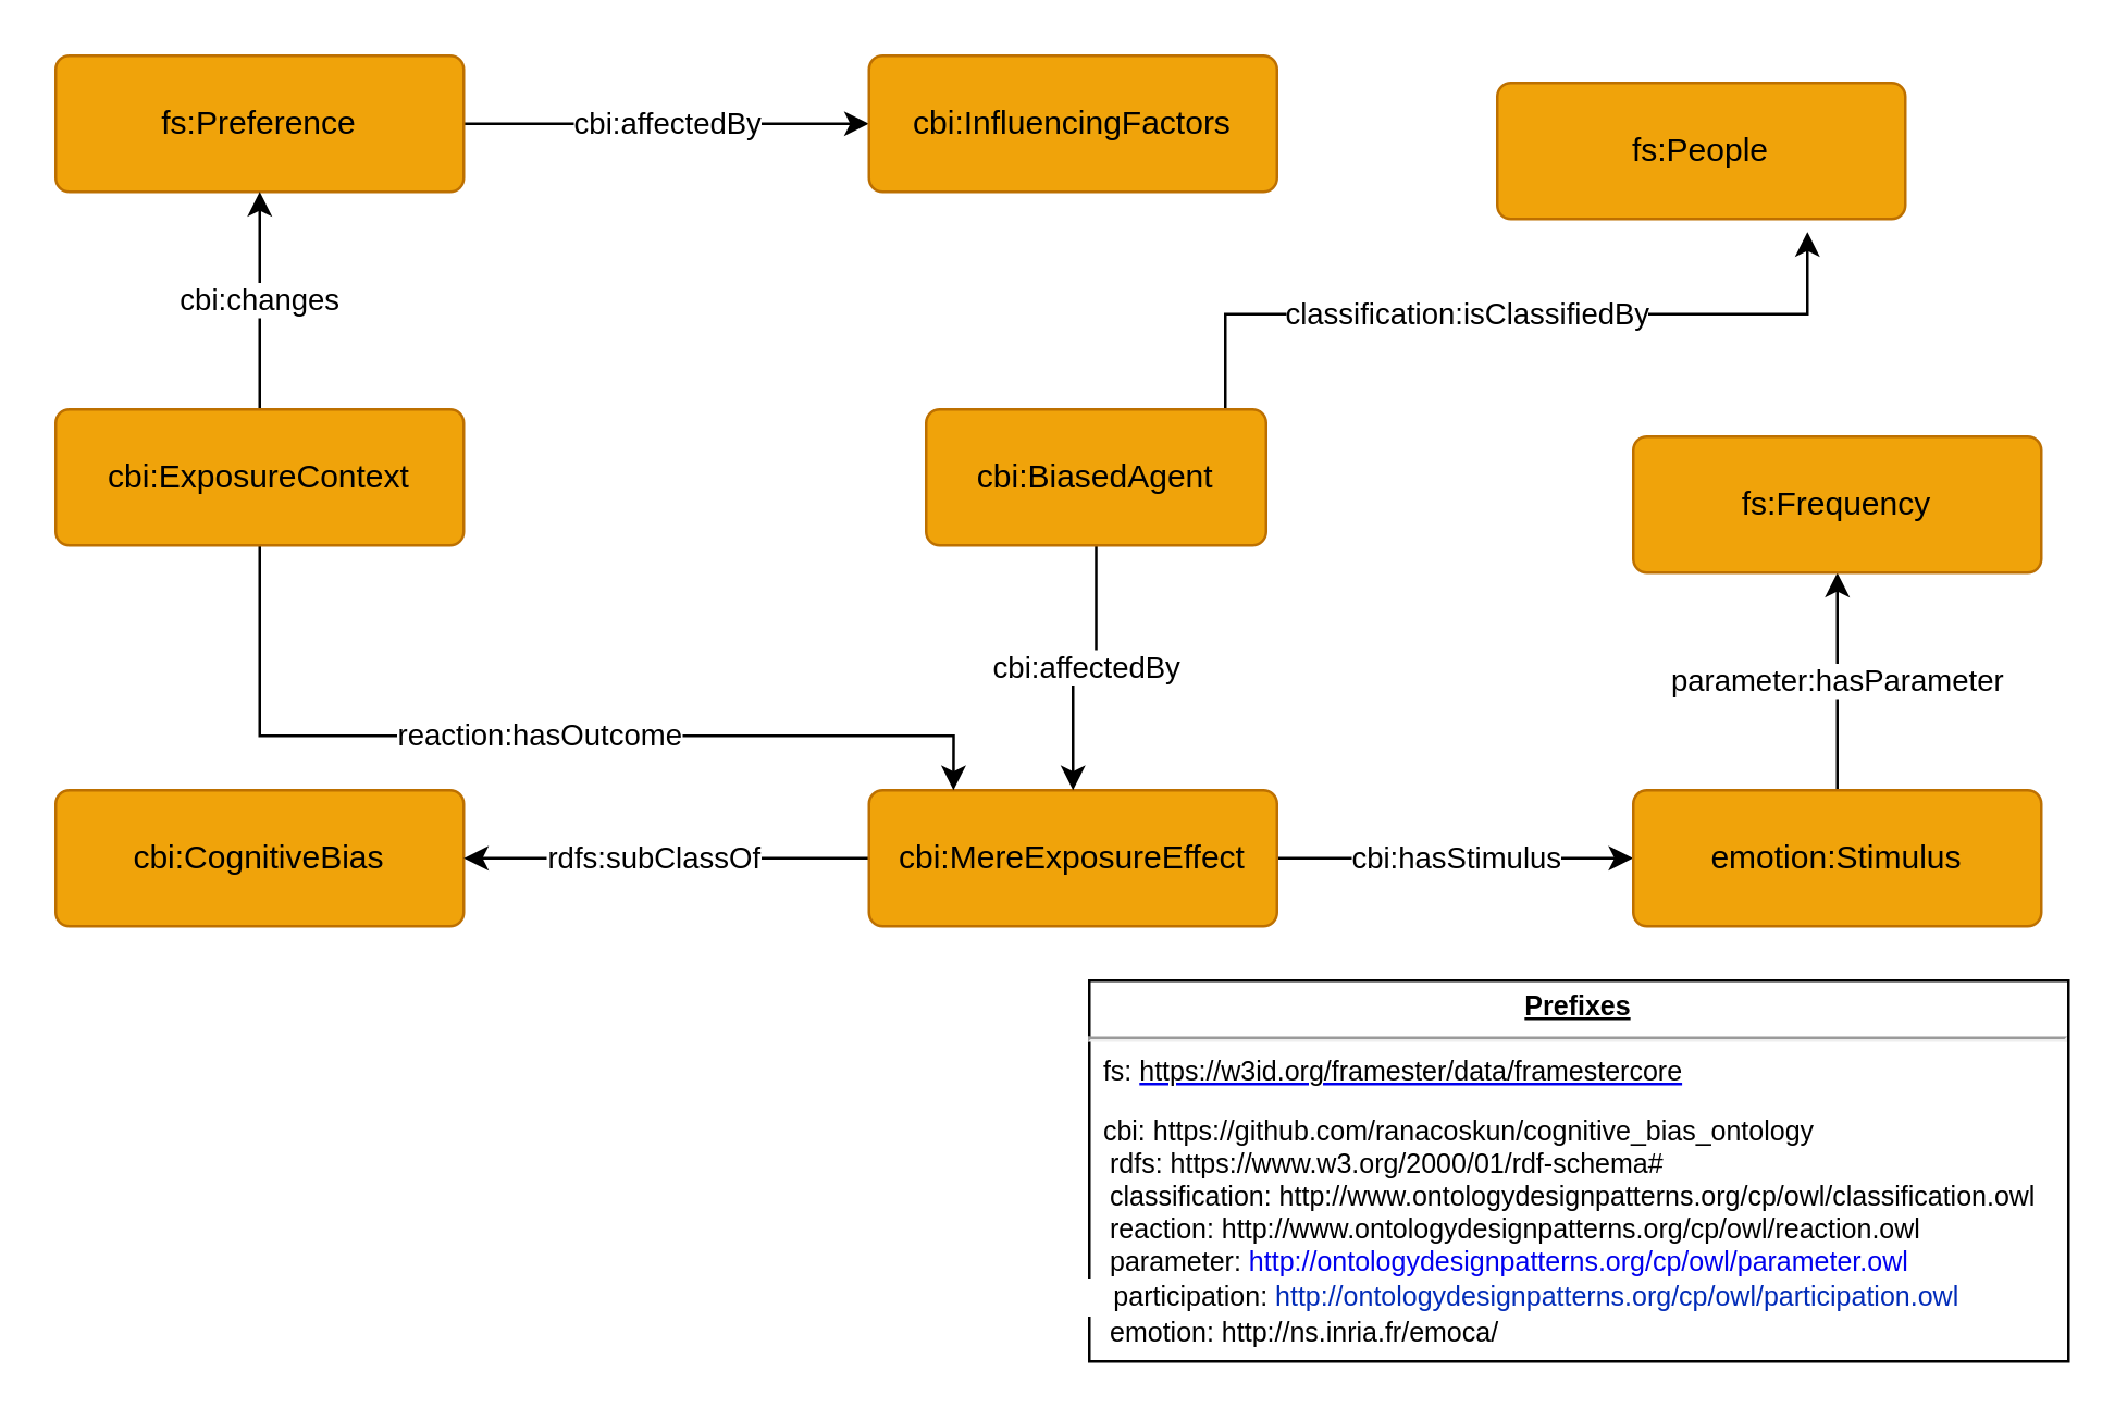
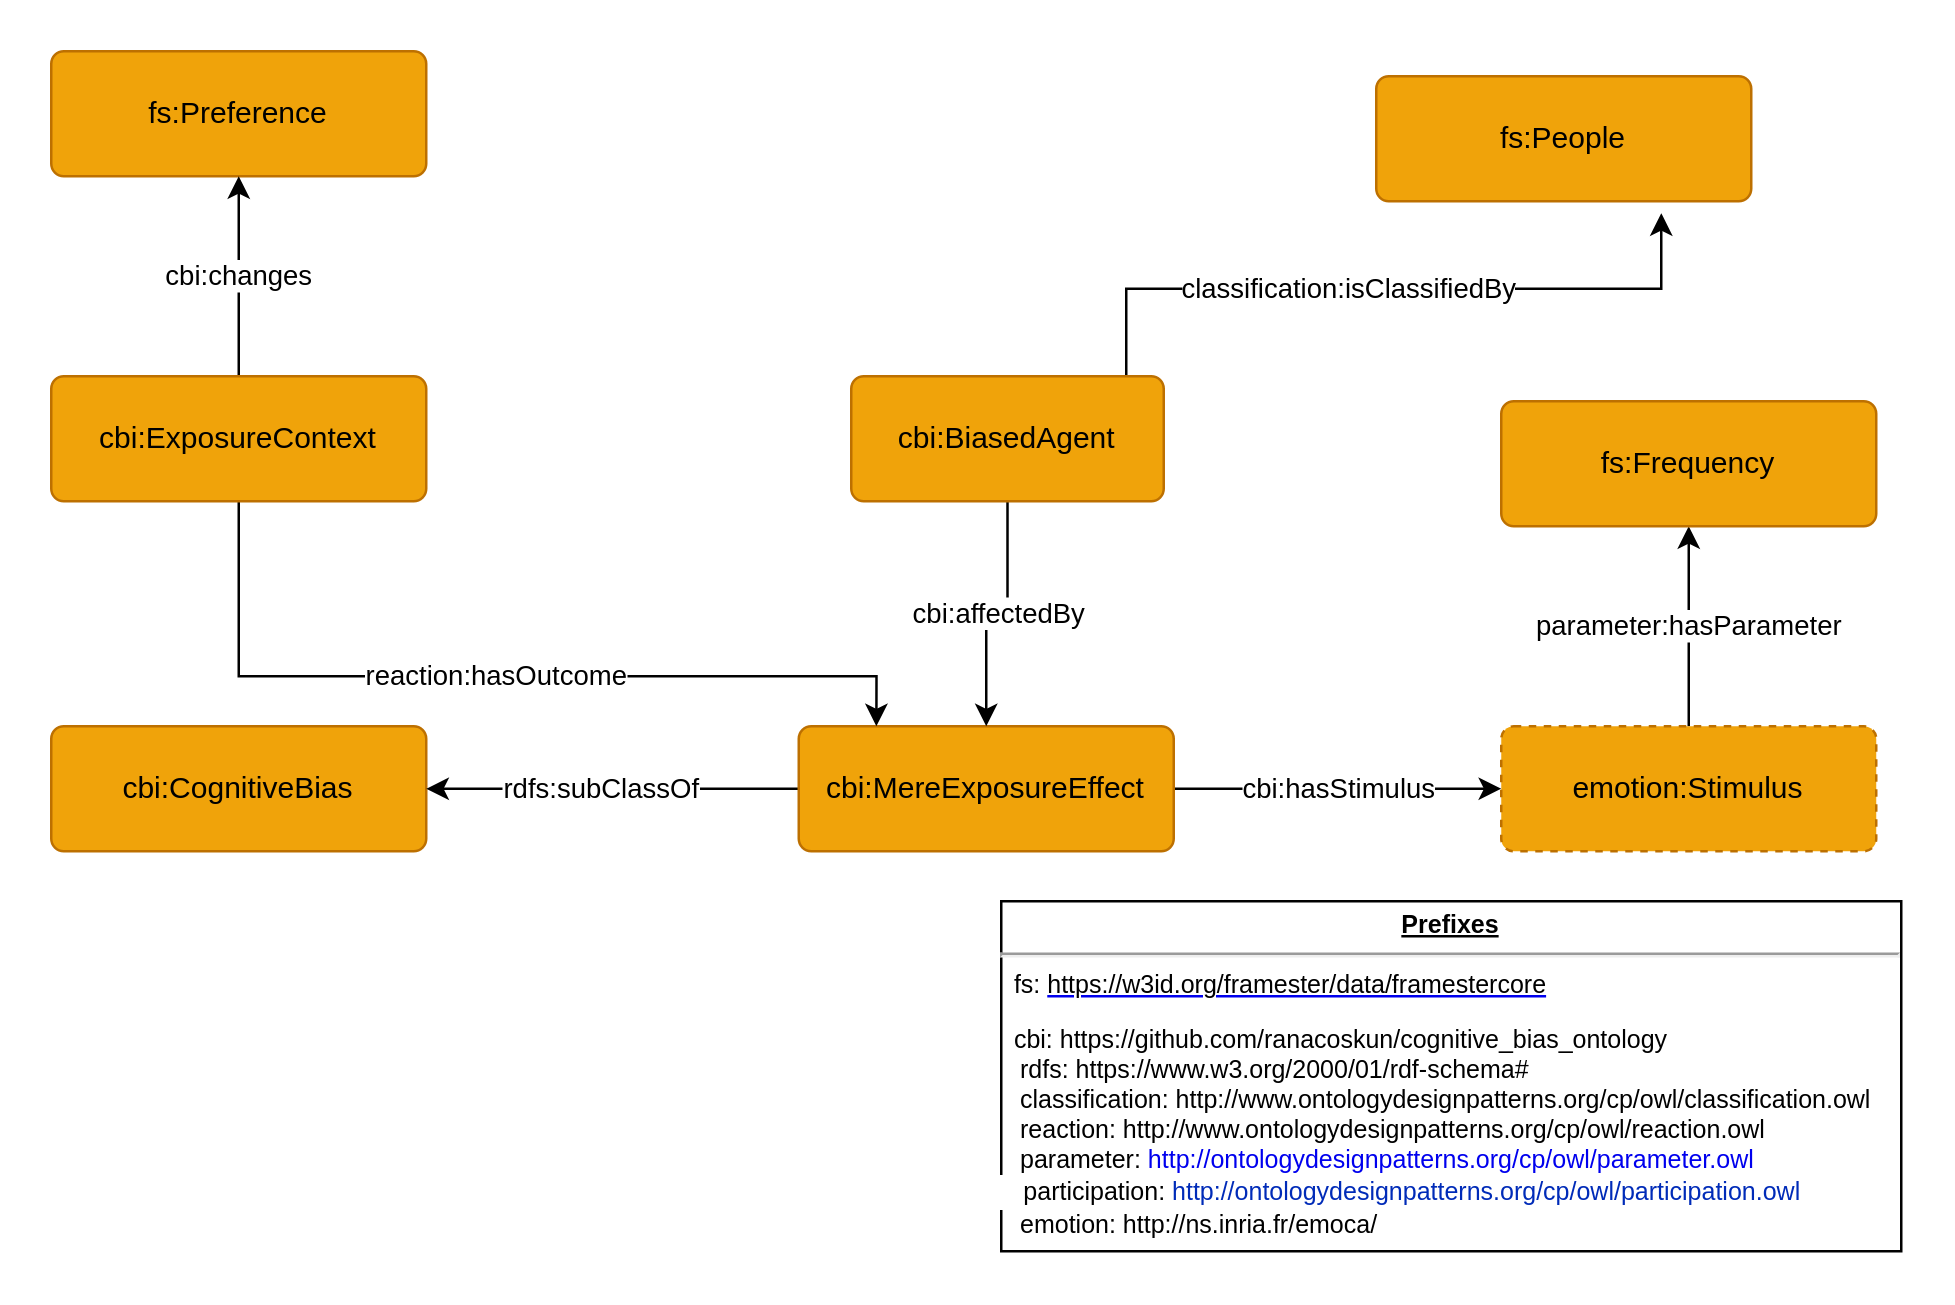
  <mxCell id="0" />
  <mxCell id="1" parent="0" />
  <mxCell id="2" value="cbi:CognitiveBias" style="rounded=1;arcSize=10;whiteSpace=wrap;html=1;align=center;fillColor=#f0a30a;strokeColor=#BD7000;fontColor=#000000;" parent="1" vertex="1"><mxGeometry x="20" y="290" width="150" height="50" as="geometry" /></mxCell>
  <mxCell id="3" value="cbi:hasStimulus" style="edgeStyle=orthogonalEdgeStyle;rounded=0;orthogonalLoop=1;jettySize=auto;html=1;exitX=1;exitY=0.5;exitDx=0;exitDy=0;" parent="1" source="5" target="7" edge="1"><mxGeometry relative="1" as="geometry" /></mxCell>
  <mxCell id="4" value="rdfs:subClassOf" style="edgeStyle=orthogonalEdgeStyle;rounded=0;orthogonalLoop=1;jettySize=auto;html=1;" parent="1" source="5" target="2" edge="1"><mxGeometry x="0.06" relative="1" as="geometry"><Array as="points"><mxPoint x="240" y="315" /><mxPoint x="240" y="315" /></Array><mxPoint as="offset" /></mxGeometry></mxCell>
  <mxCell id="5" value="cbi:MereExposureEffect" style="rounded=1;arcSize=10;whiteSpace=wrap;html=1;align=center;fillColor=#f0a30a;strokeColor=#BD7000;fontColor=#000000;" parent="1" vertex="1"><mxGeometry x="319" y="290" width="150" height="50" as="geometry" /></mxCell>
  <mxCell id="6" value="parameter:hasParameter" style="edgeStyle=orthogonalEdgeStyle;rounded=0;orthogonalLoop=1;jettySize=auto;html=1;exitX=0.5;exitY=0;exitDx=0;exitDy=0;" parent="1" source="7" target="13" edge="1"><mxGeometry relative="1" as="geometry" /></mxCell>
- <mxCell id="7" value="emotion:Stimulus" style="rounded=1;arcSize=10;whiteSpace=wrap;html=1;align=center;fillColor=#f0a30a;strokeColor=#BD7000;fontColor=#000000;" parent="1" vertex="1"><mxGeometry x="600" y="290" width="150" height="50" as="geometry" /></mxCell>
- <mxCell id="8" value="cbi:affectedBy" style="edgeStyle=orthogonalEdgeStyle;rounded=0;orthogonalLoop=1;jettySize=auto;html=1;" parent="1" source="9" target="14" edge="1"><mxGeometry relative="1" as="geometry" /></mxCell>
+ <mxCell id="7" value="emotion:Stimulus" style="rounded=1;arcSize=10;whiteSpace=wrap;html=1;align=center;fillColor=#f0a30a;strokeColor=#BD7000;fontColor=#000000;dashed=1;" parent="1" vertex="1"><mxGeometry x="600" y="290" width="150" height="50" as="geometry" /></mxCell>
  <mxCell id="9" value="fs:Preference" style="rounded=1;arcSize=10;whiteSpace=wrap;html=1;align=center;fillColor=#f0a30a;strokeColor=#BD7000;fontColor=#000000;" parent="1" vertex="1"><mxGeometry x="20" y="20" width="150" height="50" as="geometry" /></mxCell>
  <mxCell id="10" value="reaction:hasOutcome" style="edgeStyle=orthogonalEdgeStyle;rounded=0;orthogonalLoop=1;jettySize=auto;html=1;entryX=0.207;entryY=0;entryDx=0;entryDy=0;entryPerimeter=0;" parent="1" source="12" target="5" edge="1"><mxGeometry relative="1" as="geometry"><Array as="points"><mxPoint x="95" y="270" /><mxPoint x="350" y="270" /></Array></mxGeometry></mxCell>
  <mxCell id="11" value="cbi:changes" style="edgeStyle=orthogonalEdgeStyle;rounded=0;orthogonalLoop=1;jettySize=auto;html=1;" parent="1" source="12" target="9" edge="1"><mxGeometry relative="1" as="geometry" /></mxCell>
  <mxCell id="12" value="cbi:ExposureContext" style="rounded=1;arcSize=10;whiteSpace=wrap;html=1;align=center;fillColor=#f0a30a;strokeColor=#BD7000;fontColor=#000000;" parent="1" vertex="1"><mxGeometry x="20" y="150" width="150" height="50" as="geometry" /></mxCell>
  <mxCell id="13" value="fs:Frequency" style="rounded=1;arcSize=10;whiteSpace=wrap;html=1;align=center;fillColor=#f0a30a;strokeColor=#BD7000;fontColor=#000000;" parent="1" vertex="1"><mxGeometry x="600" y="160" width="150" height="50" as="geometry" /></mxCell>
- <mxCell id="14" value="cbi:InfluencingFactors" style="rounded=1;arcSize=10;whiteSpace=wrap;html=1;align=center;fillColor=#f0a30a;strokeColor=#BD7000;fontColor=#000000;" parent="1" vertex="1"><mxGeometry x="319" y="20" width="150" height="50" as="geometry" /></mxCell>
  <mxCell id="15" value="&lt;p style=&quot;text-align: center; margin: 4px 0px 0px; text-decoration: underline; font-size: 10px;&quot;&gt;&lt;b style=&quot;&quot;&gt;&lt;font style=&quot;font-size: 10px;&quot;&gt;Prefixes&lt;/font&gt;&lt;/b&gt;&lt;/p&gt;&lt;hr style=&quot;font-size: 10px;&quot;&gt;&lt;div style=&quot;font-size: 10px;&quot;&gt;&lt;font style=&quot;font-size: 10px;&quot;&gt;&lt;span style=&quot;background-color: initial;&quot;&gt;&lt;font style=&quot;font-size: 10px;&quot;&gt;&amp;nbsp;&amp;nbsp;&lt;/font&gt;&lt;/span&gt;&lt;span style=&quot;background-color: initial;&quot;&gt;fs:&amp;nbsp;&lt;/span&gt;&lt;a href=&quot;https://w3id.org/framester/data/framestercore/Preference&quot; class=&quot;iri&quot; style=&quot;background: transparent; margin: 0px 8px 8px 0px; padding: 0px; vertical-align: baseline; display: inline-block;&quot;&gt;&lt;font style=&quot;font-size: 10px;&quot; color=&quot;#000000&quot;&gt;https://w3id.org/framester/data/framestercore&lt;/font&gt;&lt;/a&gt;&lt;/font&gt;&lt;/div&gt;&lt;font style=&quot;font-size: 10px;&quot;&gt;&amp;nbsp; cbi: https://github.com/ranacoskun/cognitive_bias_ontology&lt;br&gt;&lt;/font&gt;&lt;p style=&quot;margin: 0px 0px 0px 8px; font-size: 10px;&quot;&gt;&lt;font style=&quot;font-size: 10px;&quot;&gt;rdfs: https://www.w3.org/2000/01/rdf-schema#&lt;/font&gt;&lt;/p&gt;&lt;p style=&quot;margin: 0px 0px 0px 8px; font-size: 10px;&quot;&gt;&lt;font style=&quot;font-size: 10px;&quot;&gt;&lt;span style=&quot;background-color: initial;&quot;&gt;classification:&amp;nbsp;http://www.ontologydesignpatterns.org/cp/owl/classification.owl&amp;nbsp;&lt;/span&gt;&lt;/font&gt;&lt;/p&gt;&lt;p style=&quot;margin: 0px 0px 0px 8px; font-size: 10px;&quot;&gt;&lt;font style=&quot;font-size: 10px;&quot;&gt;reaction: http://www.ontologydesignpatterns.org/cp/owl/reaction.owl&lt;/font&gt;&lt;/p&gt;&lt;p style=&quot;margin: 0px 0px 0px 8px; font-size: 10px;&quot;&gt;&lt;font style=&quot;font-size: 10px;&quot;&gt;parameter:&amp;nbsp;&lt;font style=&quot;font-size: 10px;&quot;&gt;&lt;a style=&quot;font-family: sans-serif; text-decoration-line: none; background-image: none; background-position: initial; background-size: initial; background-repeat: initial; background-attachment: initial; background-origin: initial; background-clip: initial;&quot; href=&quot;http://ontologydesignpatterns.org/wiki/index.php?title=Special:ClickHandler&amp;amp;link=http://ontologydesignpatterns.org/cp/owl/parameter.owl&amp;amp;message=OWL%20building%20block&amp;amp;from_page_id=2202&amp;amp;update=&quot;&gt;http://ontologydesignpatterns.org/cp/owl/parameter.owl&lt;/a&gt;&lt;span style=&quot;background-color: initial;&quot;&gt;&amp;nbsp;&lt;/span&gt;&lt;/font&gt;&lt;/font&gt;&lt;/p&gt;&lt;p style=&quot;margin: 0px 0px 0px 8px; font-size: 10px;&quot;&gt;&lt;/p&gt;&lt;table style=&quot;background-color: white; width: 1285.57px; margin: auto; border-collapse: collapse; font-family: sans-serif; font-size: 10px;&quot; class=&quot;contentOPTemplate&quot;&gt;&lt;tbody&gt;&lt;tr&gt;&lt;td style=&quot;vertical-align: top; width: 1026.45px;&quot;&gt;&lt;font style=&quot;font-size: 10px;&quot;&gt;&amp;nbsp; &amp;nbsp;participation:&amp;nbsp;&lt;a style=&quot;text-decoration-line: none; color: rgb(0, 43, 184); background: none;&quot; href=&quot;http://ontologydesignpatterns.org/wiki/index.php?title=Special:ClickHandler&amp;amp;link=http://ontologydesignpatterns.org/cp/owl/participation.owl&amp;amp;message=OWL%20building%20block&amp;amp;from_page_id=434&amp;amp;update=&quot;&gt;&lt;font style=&quot;font-size: 10px;&quot;&gt;http://ontologydesignpatterns.org/cp/owl/participation.owl&lt;/font&gt;&lt;/a&gt;&lt;/font&gt;&lt;/td&gt;&lt;/tr&gt;&lt;/tbody&gt;&lt;/table&gt;&lt;p style=&quot;margin: 0px 0px 0px 8px; font-size: 10px;&quot;&gt;&lt;font style=&quot;font-size: 10px;&quot;&gt;emotion:&amp;nbsp;&lt;span style=&quot;background-color: initial;&quot;&gt;http://ns.inria.fr/emoca/&lt;/span&gt;&lt;/font&gt;&lt;/p&gt;" style="verticalAlign=top;align=left;overflow=fill;html=1;whiteSpace=wrap;" parent="1" vertex="1"><mxGeometry x="400" y="360" width="360" height="140" as="geometry" /></mxCell>
  <mxCell id="16" value="fs:People" style="rounded=1;arcSize=10;whiteSpace=wrap;html=1;align=center;fillColor=#f0a30a;strokeColor=#BD7000;fontColor=#000000;" parent="1" vertex="1"><mxGeometry x="550" y="30" width="150" height="50" as="geometry" /></mxCell>
  <mxCell id="17" value="classification:isClassifiedBy" style="edgeStyle=orthogonalEdgeStyle;rounded=0;orthogonalLoop=1;jettySize=auto;html=1;exitX=0.75;exitY=0;exitDx=0;exitDy=0;entryX=0.76;entryY=1.095;entryDx=0;entryDy=0;entryPerimeter=0;" parent="1" source="19" target="16" edge="1"><mxGeometry x="-0.053" relative="1" as="geometry"><mxPoint x="320" y="407" as="sourcePoint" /><mxPoint x="130" y="407" as="targetPoint" /><mxPoint as="offset" /><Array as="points"><mxPoint x="450" y="150" /><mxPoint x="450" y="115" /><mxPoint x="664" y="115" /></Array></mxGeometry></mxCell>
  <mxCell id="18" value="cbi:affectedBy" style="edgeStyle=orthogonalEdgeStyle;rounded=0;orthogonalLoop=1;jettySize=auto;html=1;exitX=0.5;exitY=1;exitDx=0;exitDy=0;entryX=0.5;entryY=0;entryDx=0;entryDy=0;" parent="1" source="19" target="5" edge="1"><mxGeometry relative="1" as="geometry" /></mxCell>
  <mxCell id="19" value="cbi:BiasedAgent" style="rounded=1;arcSize=10;whiteSpace=wrap;html=1;align=center;fillColor=#f0a30a;strokeColor=#BD7000;fontColor=#000000;" parent="1" vertex="1"><mxGeometry x="340" y="150" width="125" height="50" as="geometry" /></mxCell>
